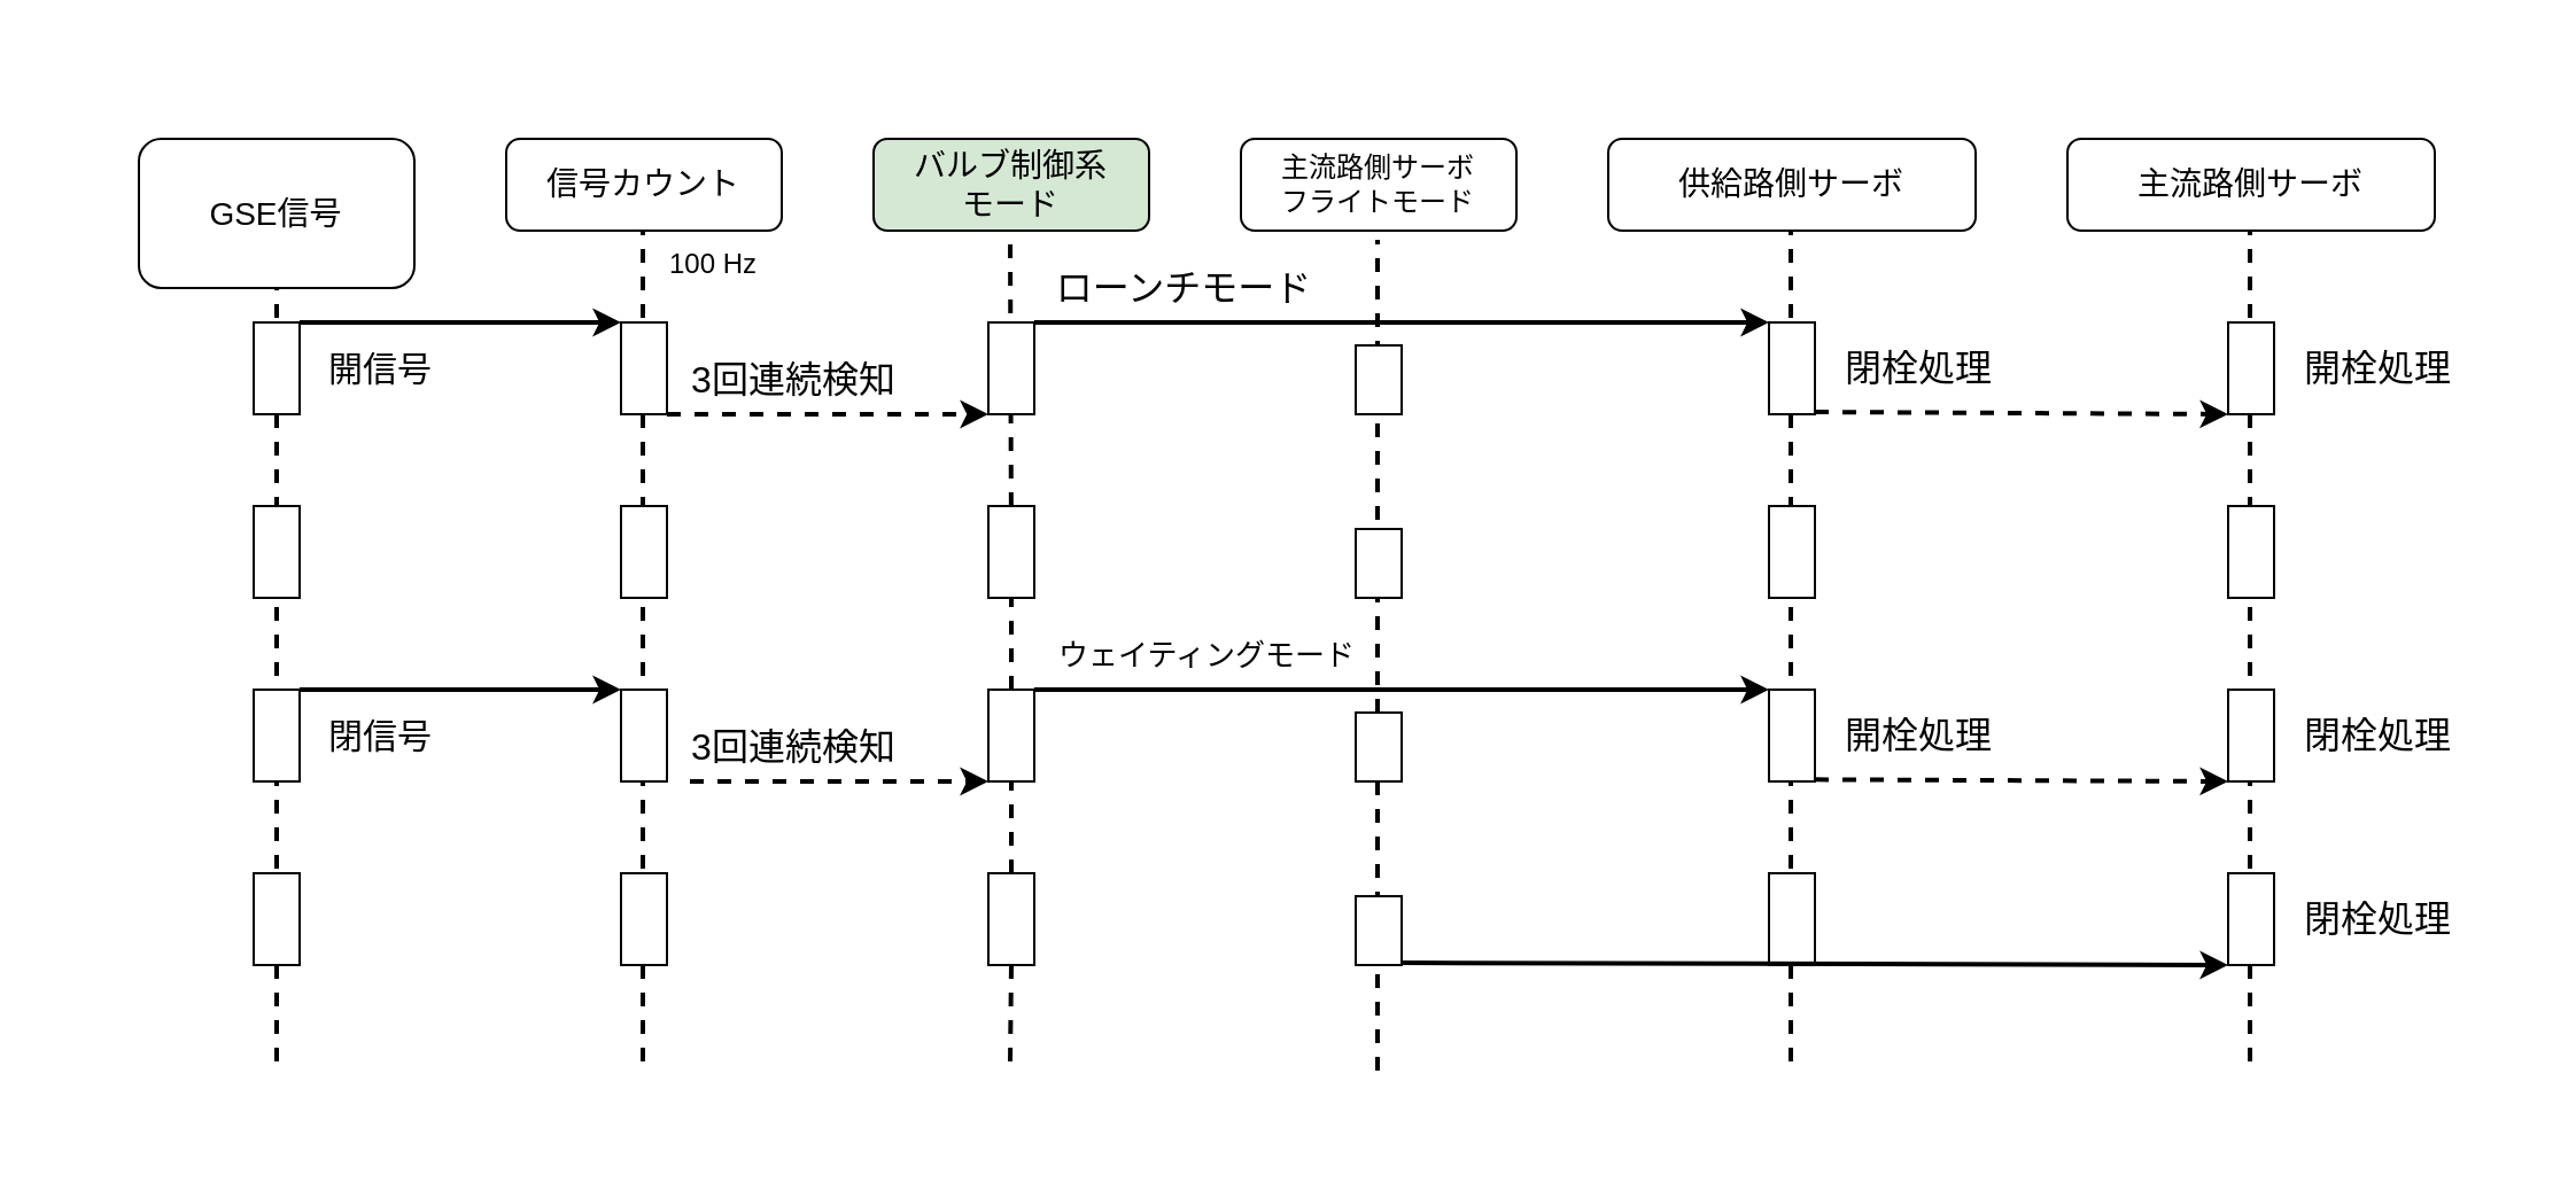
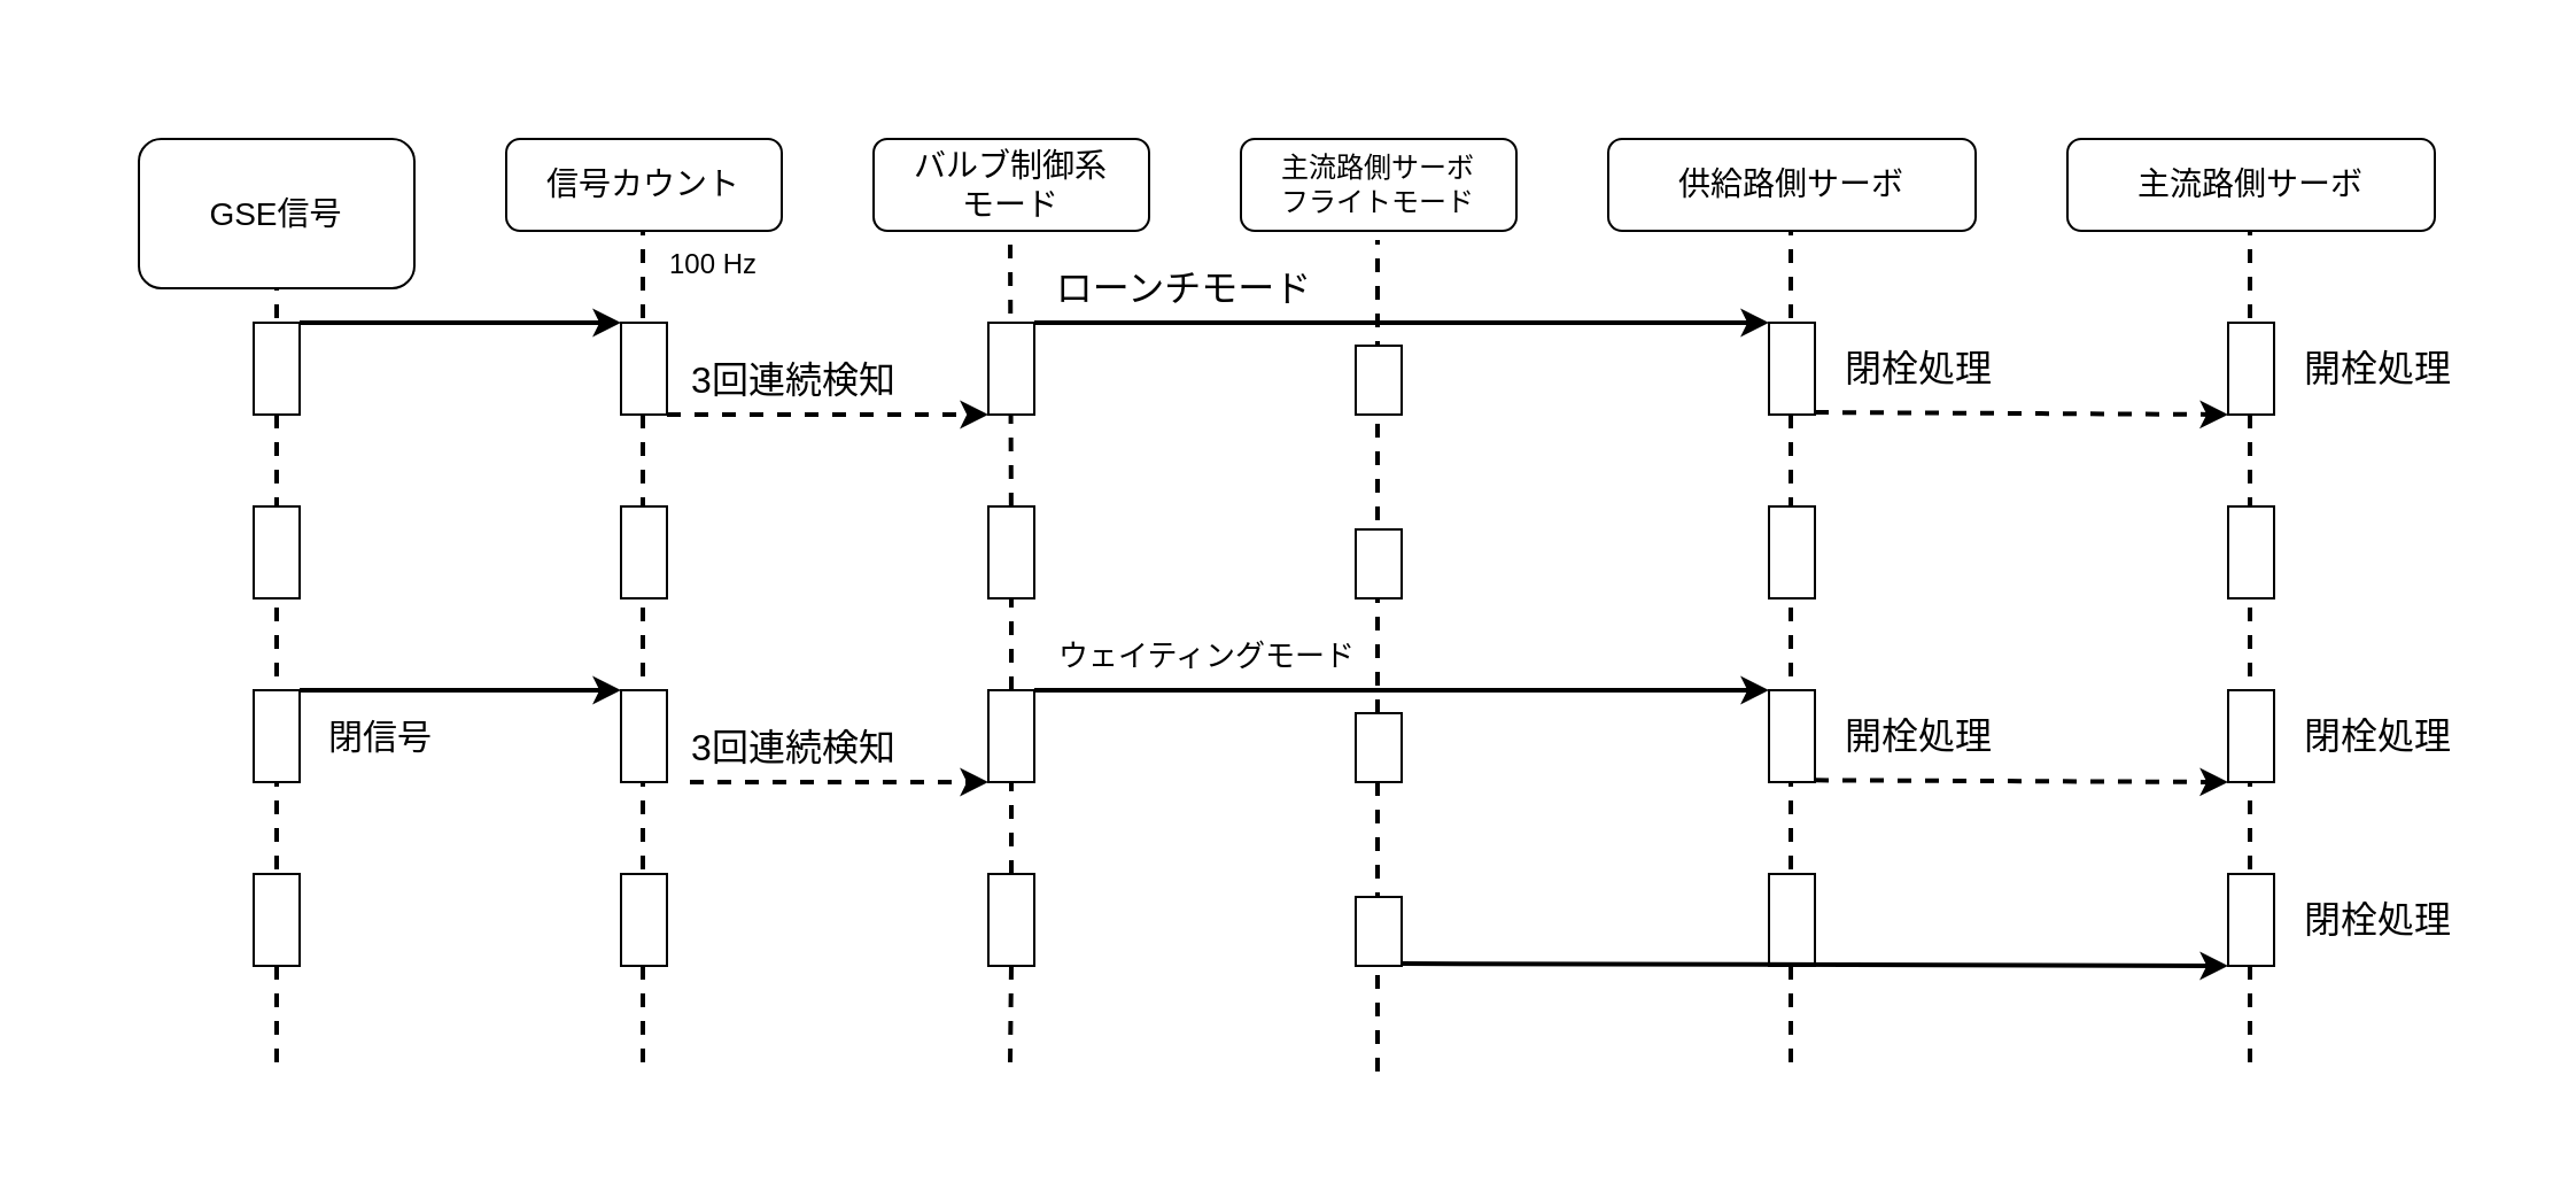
  <mxCell id="0" />
  <mxCell id="1" parent="0" />
  <mxCell id="2" value="" style="rounded=0;whiteSpace=wrap;html=1;strokeColor=none;" vertex="1" parent="1"><mxGeometry x="20" y="20" width="1080" height="480" as="geometry" /></mxCell>
  <mxCell id="3" value="" style="endArrow=none;dashed=1;html=1;entryX=0.5;entryY=1;entryDx=0;entryDy=0;strokeWidth=2;" edge="1" parent="1"><mxGeometry width="50" height="50" relative="1" as="geometry"><mxPoint x="599.5" y="466" as="sourcePoint" /><mxPoint x="599.5" y="104" as="targetPoint" /></mxGeometry></mxCell>
  <mxCell id="4" value="" style="endArrow=none;dashed=1;html=1;entryX=0.5;entryY=1;entryDx=0;entryDy=0;strokeWidth=2;" edge="1" parent="1" source="43"><mxGeometry width="50" height="50" relative="1" as="geometry"><mxPoint x="439.5" y="462" as="sourcePoint" /><mxPoint x="439.5" y="100" as="targetPoint" /></mxGeometry></mxCell>
  <mxCell id="5" value="" style="endArrow=none;dashed=1;html=1;entryX=0.5;entryY=1;entryDx=0;entryDy=0;strokeWidth=2;" edge="1" parent="1"><mxGeometry width="50" height="50" relative="1" as="geometry"><mxPoint x="279.5" y="462" as="sourcePoint" /><mxPoint x="279.5" y="100" as="targetPoint" /></mxGeometry></mxCell>
  <mxCell id="6" value="" style="endArrow=none;dashed=1;html=1;entryX=0.5;entryY=1;entryDx=0;entryDy=0;strokeWidth=2;" edge="1" parent="1"><mxGeometry width="50" height="50" relative="1" as="geometry"><mxPoint x="779.5" y="462" as="sourcePoint" /><mxPoint x="779.5" y="100" as="targetPoint" /></mxGeometry></mxCell>
  <mxCell id="7" value="" style="endArrow=none;dashed=1;html=1;entryX=0.5;entryY=1;entryDx=0;entryDy=0;strokeWidth=2;" edge="1" parent="1"><mxGeometry width="50" height="50" relative="1" as="geometry"><mxPoint x="979.5" y="462" as="sourcePoint" /><mxPoint x="979.5" y="100" as="targetPoint" /></mxGeometry></mxCell>
  <mxCell id="8" value="" style="endArrow=none;dashed=1;html=1;entryX=0.5;entryY=1;entryDx=0;entryDy=0;strokeWidth=2;" edge="1" parent="1" target="9"><mxGeometry width="50" height="50" relative="1" as="geometry"><mxPoint x="120" y="462" as="sourcePoint" /><mxPoint x="640" y="180" as="targetPoint" /></mxGeometry></mxCell>
  <mxCell id="9" value="&lt;font style=&quot;font-size: 14px;&quot;&gt;GSE信号&lt;/font&gt;" style="rounded=1;whiteSpace=wrap;html=1;" vertex="1" parent="1"><mxGeometry x="60" y="60" width="120" height="65" as="geometry" /></mxCell>
  <mxCell id="10" value="" style="rounded=0;whiteSpace=wrap;html=1;" vertex="1" parent="1"><mxGeometry x="110" y="140" width="20" height="40" as="geometry" /></mxCell>
  <mxCell id="11" value="&lt;font style=&quot;font-size: 14px;&quot;&gt;供給路側サーボ&lt;/font&gt;" style="rounded=1;whiteSpace=wrap;html=1;" vertex="1" parent="1"><mxGeometry x="700" y="60" width="160" height="40" as="geometry" /></mxCell>
  <mxCell id="12" value="&lt;font style=&quot;font-size: 14px;&quot;&gt;主流路側サーボ&lt;/font&gt;" style="rounded=1;whiteSpace=wrap;html=1;" vertex="1" parent="1"><mxGeometry x="900" y="60" width="160" height="40" as="geometry" /></mxCell>
  <mxCell id="13" value="" style="rounded=0;whiteSpace=wrap;html=1;" vertex="1" parent="1"><mxGeometry x="770" y="140" width="20" height="40" as="geometry" /></mxCell>
  <mxCell id="14" value="" style="rounded=0;whiteSpace=wrap;html=1;" vertex="1" parent="1"><mxGeometry x="970" y="140" width="20" height="40" as="geometry" /></mxCell>
  <mxCell id="15" value="" style="endArrow=classic;html=1;exitX=1;exitY=0;exitDx=0;exitDy=0;strokeWidth=2;entryX=0;entryY=0;entryDx=0;entryDy=0;entryPerimeter=0;" edge="1" parent="1" source="10" target="32"><mxGeometry width="50" height="50" relative="1" as="geometry"><mxPoint x="590" y="140" as="sourcePoint" /><mxPoint x="260" y="140" as="targetPoint" /></mxGeometry></mxCell>
  <mxCell id="16" value="&lt;div&gt;&lt;span style=&quot;font-size: 16px; background-color: transparent;&quot;&gt;3回連続検知&lt;/span&gt;&lt;/div&gt;" style="text;html=1;align=center;verticalAlign=middle;resizable=0;points=[];autosize=1;strokeColor=none;fillColor=none;strokeWidth=1;" vertex="1" parent="1"><mxGeometry x="290" y="150" width="110" height="30" as="geometry" /></mxCell>
- <mxCell id="17" value="&lt;font style=&quot;font-size: 15px;&quot;&gt;開信号&lt;/font&gt;" style="text;html=1;align=center;verticalAlign=middle;resizable=0;points=[];autosize=1;strokeColor=none;fillColor=none;" vertex="1" parent="1"><mxGeometry x="130" y="145" width="70" height="30" as="geometry" /></mxCell>
  <mxCell id="18" value="" style="rounded=0;whiteSpace=wrap;html=1;" vertex="1" parent="1"><mxGeometry x="110" y="220" width="20" height="40" as="geometry" /></mxCell>
  <mxCell id="19" value="" style="rounded=0;whiteSpace=wrap;html=1;" vertex="1" parent="1"><mxGeometry x="110" y="300" width="20" height="40" as="geometry" /></mxCell>
  <mxCell id="20" value="" style="rounded=0;whiteSpace=wrap;html=1;" vertex="1" parent="1"><mxGeometry x="110" y="380" width="20" height="40" as="geometry" /></mxCell>
  <mxCell id="21" value="&lt;font style=&quot;font-size: 15px;&quot;&gt;閉信号&lt;/font&gt;" style="text;html=1;align=center;verticalAlign=middle;resizable=0;points=[];autosize=1;strokeColor=none;fillColor=none;" vertex="1" parent="1"><mxGeometry x="130" y="305" width="70" height="30" as="geometry" /></mxCell>
  <mxCell id="22" value="" style="rounded=0;whiteSpace=wrap;html=1;" vertex="1" parent="1"><mxGeometry x="770" y="300" width="20" height="40" as="geometry" /></mxCell>
  <mxCell id="23" value="" style="endArrow=classic;html=1;exitX=1;exitY=0;exitDx=0;exitDy=0;strokeWidth=2;dashed=1;" edge="1" parent="1"><mxGeometry width="50" height="50" relative="1" as="geometry"><mxPoint x="790" y="179" as="sourcePoint" /><mxPoint x="970" y="180" as="targetPoint" /></mxGeometry></mxCell>
  <mxCell id="24" value="&lt;font style=&quot;font-size: 16px;&quot;&gt;閉栓処理&lt;/font&gt;" style="text;html=1;align=center;verticalAlign=middle;resizable=0;points=[];autosize=1;strokeColor=none;fillColor=none;" vertex="1" parent="1"><mxGeometry x="790" y="145" width="90" height="30" as="geometry" /></mxCell>
  <mxCell id="25" value="&lt;font style=&quot;font-size: 16px;&quot;&gt;開栓処理&lt;/font&gt;" style="text;html=1;align=center;verticalAlign=middle;resizable=0;points=[];autosize=1;strokeColor=none;fillColor=none;" vertex="1" parent="1"><mxGeometry x="990" y="145" width="90" height="30" as="geometry" /></mxCell>
  <mxCell id="26" value="" style="endArrow=classic;html=1;exitX=1;exitY=0;exitDx=0;exitDy=0;strokeWidth=2;" edge="1" parent="1"><mxGeometry width="50" height="50" relative="1" as="geometry"><mxPoint x="130" y="300" as="sourcePoint" /><mxPoint x="270" y="300" as="targetPoint" /></mxGeometry></mxCell>
  <mxCell id="27" value="" style="rounded=0;whiteSpace=wrap;html=1;" vertex="1" parent="1"><mxGeometry x="770" y="220" width="20" height="40" as="geometry" /></mxCell>
  <mxCell id="28" value="" style="endArrow=classic;html=1;exitX=1;exitY=0;exitDx=0;exitDy=0;entryX=0;entryY=1;entryDx=0;entryDy=0;strokeWidth=2;dashed=1;" edge="1" parent="1" target="30"><mxGeometry width="50" height="50" relative="1" as="geometry"><mxPoint x="790" y="339.17" as="sourcePoint" /><mxPoint x="1010" y="339.67" as="targetPoint" /></mxGeometry></mxCell>
  <mxCell id="29" value="" style="rounded=0;whiteSpace=wrap;html=1;" vertex="1" parent="1"><mxGeometry x="970" y="220" width="20" height="40" as="geometry" /></mxCell>
  <mxCell id="30" value="" style="rounded=0;whiteSpace=wrap;html=1;" vertex="1" parent="1"><mxGeometry x="970" y="300" width="20" height="40" as="geometry" /></mxCell>
  <mxCell id="31" value="&lt;font style=&quot;font-size: 14px;&quot;&gt;信号カウント&lt;/font&gt;" style="rounded=1;whiteSpace=wrap;html=1;" vertex="1" parent="1"><mxGeometry x="220" y="60" width="120" height="40" as="geometry" /></mxCell>
  <mxCell id="32" value="" style="rounded=0;whiteSpace=wrap;html=1;" vertex="1" parent="1"><mxGeometry x="270" y="140" width="20" height="40" as="geometry" /></mxCell>
  <mxCell id="33" value="" style="rounded=0;whiteSpace=wrap;html=1;" vertex="1" parent="1"><mxGeometry x="270" y="220" width="20" height="40" as="geometry" /></mxCell>
  <mxCell id="34" value="" style="rounded=0;whiteSpace=wrap;html=1;" vertex="1" parent="1"><mxGeometry x="270" y="300" width="20" height="40" as="geometry" /></mxCell>
  <mxCell id="35" value="" style="rounded=0;whiteSpace=wrap;html=1;" vertex="1" parent="1"><mxGeometry x="270" y="380" width="20" height="40" as="geometry" /></mxCell>
  <mxCell id="36" value="" style="endArrow=classic;html=1;exitX=1;exitY=0;exitDx=0;exitDy=0;strokeWidth=2;dashed=1;entryX=0;entryY=1;entryDx=0;entryDy=0;" edge="1" parent="1" target="38"><mxGeometry width="50" height="50" relative="1" as="geometry"><mxPoint x="290" y="180" as="sourcePoint" /><mxPoint x="410" y="180" as="targetPoint" /></mxGeometry></mxCell>
- <mxCell id="37" value="&lt;font style=&quot;font-size: 14px;&quot;&gt;バルブ制御系&lt;/font&gt;&lt;div&gt;&lt;font style=&quot;font-size: 14px;&quot;&gt;モード&lt;/font&gt;&lt;/div&gt;" style="rounded=1;whiteSpace=wrap;html=1;fillColor=#d5e8d4;" vertex="1" parent="1"><mxGeometry x="380" y="60" width="120" height="40" as="geometry" /></mxCell>
+ <mxCell id="37" value="&lt;font style=&quot;font-size: 14px;&quot;&gt;バルブ制御系&lt;/font&gt;&lt;div&gt;&lt;font style=&quot;font-size: 14px;&quot;&gt;モード&lt;/font&gt;&lt;/div&gt;" style="rounded=1;whiteSpace=wrap;html=1;" vertex="1" parent="1"><mxGeometry x="380" y="60" width="120" height="40" as="geometry" /></mxCell>
  <mxCell id="38" value="" style="rounded=0;whiteSpace=wrap;html=1;" vertex="1" parent="1"><mxGeometry x="430" y="140" width="20" height="40" as="geometry" /></mxCell>
  <mxCell id="39" value="&lt;font style=&quot;font-size: 16px;&quot;&gt;ローンチモード&lt;/font&gt;" style="text;html=1;align=center;verticalAlign=middle;resizable=0;points=[];autosize=1;strokeColor=none;fillColor=none;" vertex="1" parent="1"><mxGeometry x="450" y="110" width="130" height="30" as="geometry" /></mxCell>
  <mxCell id="40" value="" style="endArrow=classic;html=1;exitX=1;exitY=0;exitDx=0;exitDy=0;strokeWidth=2;entryX=0;entryY=0;entryDx=0;entryDy=0;" edge="1" parent="1" target="13"><mxGeometry width="50" height="50" relative="1" as="geometry"><mxPoint x="450" y="140" as="sourcePoint" /><mxPoint x="650" y="140" as="targetPoint" /></mxGeometry></mxCell>
  <mxCell id="41" value="&lt;div&gt;&lt;span style=&quot;font-size: 16px; background-color: transparent;&quot;&gt;3回連続検知&lt;/span&gt;&lt;/div&gt;" style="text;html=1;align=center;verticalAlign=middle;resizable=0;points=[];autosize=1;strokeColor=none;fillColor=none;strokeWidth=1;" vertex="1" parent="1"><mxGeometry x="290" y="310" width="110" height="30" as="geometry" /></mxCell>
  <mxCell id="42" value="" style="endArrow=none;dashed=1;html=1;entryX=0.5;entryY=1;entryDx=0;entryDy=0;strokeWidth=2;" edge="1" parent="1" source="45" target="43"><mxGeometry width="50" height="50" relative="1" as="geometry"><mxPoint x="439.5" y="462" as="sourcePoint" /><mxPoint x="439.5" y="100" as="targetPoint" /></mxGeometry></mxCell>
  <mxCell id="43" value="" style="rounded=0;whiteSpace=wrap;html=1;" vertex="1" parent="1"><mxGeometry x="430" y="220" width="20" height="40" as="geometry" /></mxCell>
  <mxCell id="44" value="" style="endArrow=none;dashed=1;html=1;entryX=0.5;entryY=1;entryDx=0;entryDy=0;strokeWidth=2;" edge="1" parent="1" source="47" target="45"><mxGeometry width="50" height="50" relative="1" as="geometry"><mxPoint x="439.5" y="462" as="sourcePoint" /><mxPoint x="440" y="260" as="targetPoint" /></mxGeometry></mxCell>
  <mxCell id="45" value="" style="rounded=0;whiteSpace=wrap;html=1;" vertex="1" parent="1"><mxGeometry x="430" y="300" width="20" height="40" as="geometry" /></mxCell>
  <mxCell id="46" value="" style="endArrow=none;dashed=1;html=1;entryX=0.5;entryY=1;entryDx=0;entryDy=0;strokeWidth=2;" edge="1" parent="1" target="47"><mxGeometry width="50" height="50" relative="1" as="geometry"><mxPoint x="439.5" y="462" as="sourcePoint" /><mxPoint x="440" y="340" as="targetPoint" /></mxGeometry></mxCell>
  <mxCell id="47" value="" style="rounded=0;whiteSpace=wrap;html=1;" vertex="1" parent="1"><mxGeometry x="430" y="380" width="20" height="40" as="geometry" /></mxCell>
  <mxCell id="48" value="" style="endArrow=classic;html=1;exitX=1;exitY=0;exitDx=0;exitDy=0;strokeWidth=2;dashed=1;" edge="1" parent="1"><mxGeometry width="50" height="50" relative="1" as="geometry"><mxPoint x="300" y="340" as="sourcePoint" /><mxPoint x="430" y="340" as="targetPoint" /></mxGeometry></mxCell>
  <mxCell id="49" value="&lt;font style=&quot;font-size: 13px;&quot;&gt;ウェイティングモード&lt;/font&gt;" style="text;html=1;align=center;verticalAlign=middle;resizable=0;points=[];autosize=1;strokeColor=none;fillColor=none;" vertex="1" parent="1"><mxGeometry x="450" y="270" width="150" height="30" as="geometry" /></mxCell>
  <mxCell id="50" value="" style="rounded=0;whiteSpace=wrap;html=1;" vertex="1" parent="1"><mxGeometry x="770" y="380" width="20" height="40" as="geometry" /></mxCell>
  <mxCell id="51" value="" style="endArrow=classic;html=1;exitX=1;exitY=0;exitDx=0;exitDy=0;strokeWidth=2;entryX=0;entryY=0;entryDx=0;entryDy=0;" edge="1" parent="1" target="22"><mxGeometry width="50" height="50" relative="1" as="geometry"><mxPoint x="450" y="300" as="sourcePoint" /><mxPoint x="650" y="301" as="targetPoint" /></mxGeometry></mxCell>
  <mxCell id="52" value="100 Hz" style="text;html=1;align=center;verticalAlign=middle;resizable=0;points=[];autosize=1;strokeColor=none;fillColor=none;" vertex="1" parent="1"><mxGeometry x="280" y="100" width="60" height="30" as="geometry" /></mxCell>
  <mxCell id="53" value="&lt;font style=&quot;font-size: 16px;&quot;&gt;閉栓処理&lt;/font&gt;" style="text;html=1;align=center;verticalAlign=middle;resizable=0;points=[];autosize=1;strokeColor=none;fillColor=none;" vertex="1" parent="1"><mxGeometry x="990" y="305" width="90" height="30" as="geometry" /></mxCell>
  <mxCell id="54" value="&lt;font style=&quot;font-size: 16px;&quot;&gt;開栓処理&lt;/font&gt;" style="text;html=1;align=center;verticalAlign=middle;resizable=0;points=[];autosize=1;strokeColor=none;fillColor=none;" vertex="1" parent="1"><mxGeometry x="790" y="305" width="90" height="30" as="geometry" /></mxCell>
  <mxCell id="55" value="主流路側サーボ&lt;div&gt;フライトモード&lt;/div&gt;" style="rounded=1;whiteSpace=wrap;html=1;" vertex="1" parent="1"><mxGeometry x="540" y="60" width="120" height="40" as="geometry" /></mxCell>
  <mxCell id="56" value="" style="rounded=0;whiteSpace=wrap;html=1;" vertex="1" parent="1"><mxGeometry x="590" y="150" width="20" height="30" as="geometry" /></mxCell>
  <mxCell id="57" value="" style="rounded=0;whiteSpace=wrap;html=1;" vertex="1" parent="1"><mxGeometry x="590" y="230" width="20" height="30" as="geometry" /></mxCell>
  <mxCell id="58" value="" style="rounded=0;whiteSpace=wrap;html=1;" vertex="1" parent="1"><mxGeometry x="590" y="310" width="20" height="30" as="geometry" /></mxCell>
  <mxCell id="59" value="" style="rounded=0;whiteSpace=wrap;html=1;" vertex="1" parent="1"><mxGeometry x="590" y="390" width="20" height="30" as="geometry" /></mxCell>
  <mxCell id="60" value="" style="endArrow=classic;html=1;exitX=1;exitY=0;exitDx=0;exitDy=0;strokeWidth=2;entryX=0;entryY=1;entryDx=0;entryDy=0;" edge="1" parent="1" target="61"><mxGeometry width="50" height="50" relative="1" as="geometry"><mxPoint x="610" y="419" as="sourcePoint" /><mxPoint x="810" y="419" as="targetPoint" /></mxGeometry></mxCell>
  <mxCell id="61" value="" style="rounded=0;whiteSpace=wrap;html=1;" vertex="1" parent="1"><mxGeometry x="970" y="380" width="20" height="40" as="geometry" /></mxCell>
  <mxCell id="62" value="&lt;font style=&quot;font-size: 16px;&quot;&gt;閉栓処理&lt;/font&gt;" style="text;html=1;align=center;verticalAlign=middle;resizable=0;points=[];autosize=1;strokeColor=none;fillColor=none;" vertex="1" parent="1"><mxGeometry x="990" y="385" width="90" height="30" as="geometry" /></mxCell>
